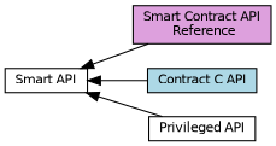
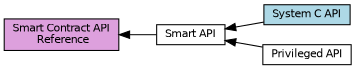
  digraph {
    rankdir=LR
    node [color=black fillcolor=white fontname=Helvetica fontsize=10 shape=record style=filled]
    edge [dir=back fontname=Helvetica fontsize=10 labelfontname=Helvetica labelfontsize=10 shape=plaintext style=solid]
    n1 [fillcolor=plum height=0.2 label="Smart Contract API\l Reference" width=0.4]
    n2 [fontcolor=black height=0.2 label="Smart API" width=0.4]
-   n3 [fillcolor=lightblue height=0.2 label="Contract C API" width=0.4]
+   n3 [fillcolor=lightblue height=0.2 label="System C API" width=0.4]
    n4 [height=0.2 label="Privileged API" width=0.4]
-   n2 -> n1
+   n1 -> n2
    n2 -> n3
    n2 -> n4
  }
